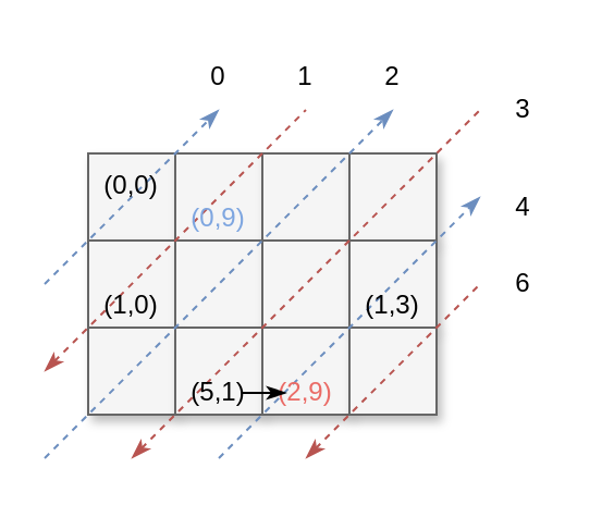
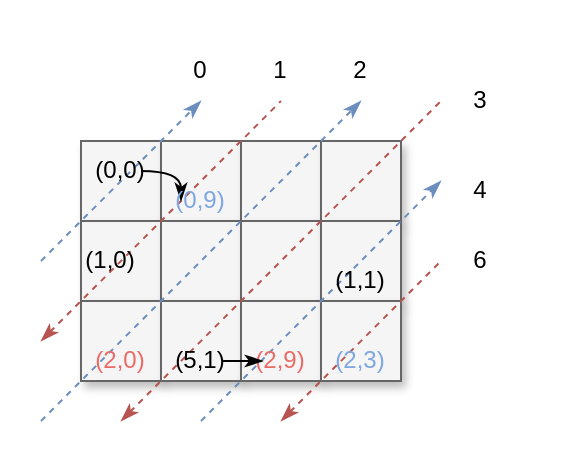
  <mxCell id="0" />
  <mxCell id="1" parent="0" />
  <mxCell id="2" value="" style="rounded=0;whiteSpace=wrap;html=1;fillColor=#f5f5f5;fontColor=#333333;strokeColor=#666666;shadow=1;" vertex="1" parent="1"><mxGeometry x="40" y="70" width="40" height="40" as="geometry" /></mxCell>
  <mxCell id="3" value="" style="rounded=0;whiteSpace=wrap;html=1;fillColor=#f5f5f5;fontColor=#333333;strokeColor=#666666;shadow=1;" vertex="1" parent="1"><mxGeometry x="80" y="70" width="40" height="40" as="geometry" /></mxCell>
  <mxCell id="4" value="" style="rounded=0;whiteSpace=wrap;html=1;fillColor=#f5f5f5;fontColor=#333333;strokeColor=#666666;shadow=1;" vertex="1" parent="1"><mxGeometry x="120" y="70" width="40" height="40" as="geometry" /></mxCell>
  <mxCell id="5" value="" style="rounded=0;whiteSpace=wrap;html=1;fillColor=#f5f5f5;fontColor=#333333;strokeColor=#666666;shadow=1;" vertex="1" parent="1"><mxGeometry x="40" y="110" width="40" height="40" as="geometry" /></mxCell>
  <mxCell id="6" value="" style="rounded=0;whiteSpace=wrap;html=1;fillColor=#f5f5f5;fontColor=#333333;strokeColor=#666666;shadow=1;" vertex="1" parent="1"><mxGeometry x="80" y="110" width="40" height="40" as="geometry" /></mxCell>
  <mxCell id="7" value="" style="rounded=0;whiteSpace=wrap;html=1;fillColor=#f5f5f5;fontColor=#333333;strokeColor=#666666;shadow=1;" vertex="1" parent="1"><mxGeometry x="120" y="110" width="40" height="40" as="geometry" /></mxCell>
  <mxCell id="8" value="" style="rounded=0;whiteSpace=wrap;html=1;fillColor=#f5f5f5;fontColor=#333333;strokeColor=#666666;shadow=1;" vertex="1" parent="1"><mxGeometry x="40" y="150" width="40" height="40" as="geometry" /></mxCell>
  <mxCell id="9" value="" style="rounded=0;whiteSpace=wrap;html=1;fillColor=#f5f5f5;fontColor=#333333;strokeColor=#666666;shadow=1;" vertex="1" parent="1"><mxGeometry x="80" y="150" width="40" height="40" as="geometry" /></mxCell>
  <mxCell id="10" value="" style="rounded=0;whiteSpace=wrap;html=1;fillColor=#f5f5f5;fontColor=#333333;strokeColor=#666666;shadow=1;" vertex="1" parent="1"><mxGeometry x="120" y="150" width="40" height="40" as="geometry" /></mxCell>
  <mxCell id="11" value="" style="rounded=0;whiteSpace=wrap;html=1;fillColor=#f5f5f5;fontColor=#333333;strokeColor=#666666;shadow=1;" vertex="1" parent="1"><mxGeometry x="160" y="70" width="40" height="40" as="geometry" /></mxCell>
  <mxCell id="12" value="" style="rounded=0;whiteSpace=wrap;html=1;fillColor=#f5f5f5;fontColor=#333333;strokeColor=#666666;shadow=1;" vertex="1" parent="1"><mxGeometry x="160" y="110" width="40" height="40" as="geometry" /></mxCell>
  <mxCell id="13" value="" style="rounded=0;whiteSpace=wrap;html=1;fillColor=#f5f5f5;fontColor=#333333;strokeColor=#666666;shadow=1;" vertex="1" parent="1"><mxGeometry x="160" y="150" width="40" height="40" as="geometry" /></mxCell>
  <mxCell id="14" value="" style="endArrow=classicThin;dashed=1;html=1;rounded=0;endFill=1;fillColor=#dae8fc;strokeColor=#6c8ebf;" edge="1" parent="1"><mxGeometry width="50" height="50" relative="1" as="geometry"><mxPoint x="20" y="130" as="sourcePoint" /><mxPoint x="100" y="50" as="targetPoint" /></mxGeometry></mxCell>
  <mxCell id="15" value="" style="endArrow=none;dashed=1;html=1;rounded=0;startArrow=classicThin;startFill=1;fillColor=#f8cecc;strokeColor=#b85450;" edge="1" parent="1"><mxGeometry width="50" height="50" relative="1" as="geometry"><mxPoint x="20" y="170" as="sourcePoint" /><mxPoint x="140" y="50" as="targetPoint" /></mxGeometry></mxCell>
  <mxCell id="16" value="" style="endArrow=classicThin;dashed=1;html=1;rounded=0;endFill=1;fillColor=#dae8fc;strokeColor=#6c8ebf;" edge="1" parent="1"><mxGeometry width="50" height="50" relative="1" as="geometry"><mxPoint x="20" y="210" as="sourcePoint" /><mxPoint x="180" y="50" as="targetPoint" /></mxGeometry></mxCell>
  <mxCell id="17" value="" style="endArrow=none;dashed=1;html=1;rounded=0;startArrow=classicThin;startFill=1;fillColor=#f8cecc;strokeColor=#b85450;" edge="1" parent="1"><mxGeometry width="50" height="50" relative="1" as="geometry"><mxPoint x="60" y="210" as="sourcePoint" /><mxPoint x="220" y="50" as="targetPoint" /></mxGeometry></mxCell>
  <mxCell id="18" value="" style="endArrow=classicThin;dashed=1;html=1;rounded=0;endFill=1;fillColor=#dae8fc;strokeColor=#6c8ebf;" edge="1" parent="1"><mxGeometry width="50" height="50" relative="1" as="geometry"><mxPoint x="100" y="210" as="sourcePoint" /><mxPoint x="220" y="90" as="targetPoint" /></mxGeometry></mxCell>
  <mxCell id="19" value="" style="endArrow=none;dashed=1;html=1;rounded=0;startArrow=classicThin;startFill=1;fillColor=#f8cecc;strokeColor=#b85450;gradientColor=#ea6b66;" edge="1" parent="1"><mxGeometry width="50" height="50" relative="1" as="geometry"><mxPoint x="140" y="210" as="sourcePoint" /><mxPoint x="220" y="130" as="targetPoint" /></mxGeometry></mxCell>
  <mxCell id="20" value="0" style="text;html=1;strokeColor=none;fillColor=none;align=center;verticalAlign=middle;whiteSpace=wrap;rounded=0;shadow=1;opacity=0;" vertex="1" parent="1"><mxGeometry x="80" y="20" width="40" height="30" as="geometry" /></mxCell>
  <mxCell id="21" value="1" style="text;html=1;strokeColor=none;fillColor=none;align=center;verticalAlign=middle;whiteSpace=wrap;rounded=0;shadow=1;opacity=0;" vertex="1" parent="1"><mxGeometry x="120" y="20" width="40" height="30" as="geometry" /></mxCell>
  <mxCell id="22" value="2" style="text;html=1;strokeColor=none;fillColor=none;align=center;verticalAlign=middle;whiteSpace=wrap;rounded=0;shadow=1;opacity=0;" vertex="1" parent="1"><mxGeometry x="160" y="20" width="40" height="30" as="geometry" /></mxCell>
  <mxCell id="23" value="3" style="text;html=1;strokeColor=none;fillColor=none;align=center;verticalAlign=middle;whiteSpace=wrap;rounded=0;shadow=1;opacity=0;" vertex="1" parent="1"><mxGeometry x="220" y="35" width="40" height="30" as="geometry" /></mxCell>
  <mxCell id="24" value="4" style="text;html=1;strokeColor=none;fillColor=none;align=center;verticalAlign=middle;whiteSpace=wrap;rounded=0;shadow=1;opacity=0;" vertex="1" parent="1"><mxGeometry x="220" y="80" width="40" height="30" as="geometry" /></mxCell>
  <mxCell id="25" value="6" style="text;html=1;strokeColor=none;fillColor=none;align=center;verticalAlign=middle;whiteSpace=wrap;rounded=0;shadow=1;opacity=0;" vertex="1" parent="1"><mxGeometry x="220" y="115" width="40" height="30" as="geometry" /></mxCell>
+ <mxCell id="26" style="edgeStyle=orthogonalEdgeStyle;curved=1;rounded=0;orthogonalLoop=1;jettySize=auto;html=1;exitX=1;exitY=0.5;exitDx=0;exitDy=0;entryX=0;entryY=0.5;entryDx=0;entryDy=0;fontColor=#000000;startArrow=none;startFill=0;endArrow=classicThin;endFill=1;elbow=vertical;" edge="1" parent="1" source="27" target="28"><mxGeometry relative="1" as="geometry" /></mxCell>
  <mxCell id="27" value="(0,0)" style="text;html=1;strokeColor=#6c8ebf;fillColor=#dae8fc;align=center;verticalAlign=middle;whiteSpace=wrap;rounded=0;shadow=1;opacity=0;" vertex="1" parent="1"><mxGeometry x="50" y="75" width="20" height="20" as="geometry" /></mxCell>
  <mxCell id="28" value="&lt;font color=&quot;#7ea6e0&quot;&gt;(0,9)&lt;/font&gt;" style="text;html=1;strokeColor=none;fillColor=none;align=center;verticalAlign=middle;whiteSpace=wrap;rounded=0;shadow=1;opacity=0;" vertex="1" parent="1"><mxGeometry x="90" y="90" width="20" height="20" as="geometry" /></mxCell>
- <mxCell id="29" value="(1,3)" style="text;html=1;strokeColor=none;fillColor=none;align=center;verticalAlign=middle;whiteSpace=wrap;rounded=0;shadow=1;opacity=0;" vertex="1" parent="1"><mxGeometry x="160" y="130" width="40" height="20" as="geometry" /></mxCell>
- <mxCell id="31" value="(1,0)" style="text;html=1;strokeColor=#6c8ebf;fillColor=#dae8fc;align=center;verticalAlign=middle;whiteSpace=wrap;rounded=0;shadow=1;opacity=0;" vertex="1" parent="1"><mxGeometry x="50" y="130" width="20" height="20" as="geometry" /></mxCell>
+ <mxCell id="29" value="(1,1)" style="text;html=1;strokeColor=none;fillColor=none;align=center;verticalAlign=middle;whiteSpace=wrap;rounded=0;shadow=1;opacity=0;" vertex="1" parent="1"><mxGeometry x="160" y="130" width="40" height="20" as="geometry" /></mxCell>
+ <mxCell id="30" value="&lt;font color=&quot;#7ea6e0&quot;&gt;(2,3)&lt;/font&gt;" style="text;html=1;strokeColor=none;fillColor=none;align=center;verticalAlign=middle;whiteSpace=wrap;rounded=0;shadow=1;opacity=0;" vertex="1" parent="1"><mxGeometry x="160" y="170" width="40" height="20" as="geometry" /></mxCell>
+ <mxCell id="31" value="(1,0)" style="text;html=1;strokeColor=#6c8ebf;fillColor=#dae8fc;align=center;verticalAlign=middle;whiteSpace=wrap;rounded=0;shadow=1;opacity=0;" vertex="1" parent="1"><mxGeometry x="45" y="120" width="20" height="20" as="geometry" /></mxCell>
+ <mxCell id="32" value="&lt;font color=&quot;#ea6b66&quot;&gt;(2,0)&lt;/font&gt;" style="text;html=1;strokeColor=#EA6B66;fillColor=#dae8fc;align=center;verticalAlign=middle;whiteSpace=wrap;rounded=0;shadow=1;opacity=0;" vertex="1" parent="1"><mxGeometry x="50" y="170" width="20" height="20" as="geometry" /></mxCell>
  <mxCell id="33" value="&lt;font color=&quot;#ea6b66&quot;&gt;(2,9)&lt;/font&gt;" style="text;html=1;strokeColor=#EA6B66;fillColor=#dae8fc;align=center;verticalAlign=middle;whiteSpace=wrap;rounded=0;shadow=1;opacity=0;" vertex="1" parent="1"><mxGeometry x="130" y="170" width="20" height="20" as="geometry" /></mxCell>
  <mxCell id="34" style="edgeStyle=orthogonalEdgeStyle;curved=1;rounded=0;orthogonalLoop=1;jettySize=auto;html=1;exitX=1;exitY=0.5;exitDx=0;exitDy=0;fontColor=#EA6B66;startArrow=none;startFill=0;endArrow=classicThin;endFill=1;elbow=vertical;" edge="1" parent="1"><mxGeometry relative="1" as="geometry"><mxPoint x="111" y="180" as="sourcePoint" /><mxPoint x="131" y="180" as="targetPoint" /></mxGeometry></mxCell>
  <mxCell id="35" value="(5,1)" style="text;html=1;strokeColor=#6c8ebf;fillColor=#dae8fc;align=center;verticalAlign=middle;whiteSpace=wrap;rounded=0;shadow=1;opacity=0;" vertex="1" parent="1"><mxGeometry x="90" y="170" width="20" height="20" as="geometry" /></mxCell>
